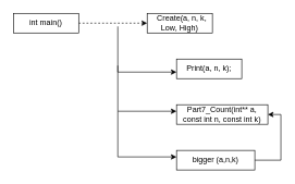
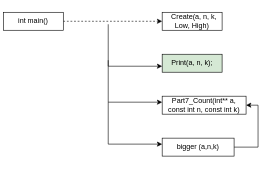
  <mxCell id="0" />
  <mxCell id="1" parent="0" />
  <mxCell id="2" style="edgeStyle=orthogonalEdgeStyle;rounded=0;orthogonalLoop=1;jettySize=auto;html=1;entryX=0;entryY=0.5;entryDx=0;entryDy=0;dashed=1;" edge="1" parent="1" source="3" target="4"><mxGeometry relative="1" as="geometry" /></mxCell>
- <mxCell id="3" value="int main()" style="rounded=0;whiteSpace=wrap;html=1;" vertex="1" parent="1"><mxGeometry x="20" y="20" width="100" height="30" as="geometry" /></mxCell>
- <mxCell id="4" value="&amp;nbsp; Create(a, n, k, Low, High)" style="rounded=0;whiteSpace=wrap;html=1;" vertex="1" parent="1"><mxGeometry x="225" y="20" width="100" height="30" as="geometry" /></mxCell>
- <mxCell id="5" value="Print(a, n, k);" style="rounded=0;whiteSpace=wrap;html=1;" vertex="1" parent="1"><mxGeometry x="270" y="90" width="100" height="30" as="geometry" /></mxCell>
+ <mxCell id="3" value="int main()" style="rounded=0;whiteSpace=wrap;html=1;" vertex="1" parent="1"><mxGeometry x="5" y="20" width="100" height="30" as="geometry" /></mxCell>
+ <mxCell id="4" value="&amp;nbsp; Create(a, n, k, Low, High)" style="rounded=0;whiteSpace=wrap;html=1;" vertex="1" parent="1"><mxGeometry x="270" y="20" width="100" height="30" as="geometry" /></mxCell>
+ <mxCell id="5" value="Print(a, n, k);" style="rounded=0;whiteSpace=wrap;html=1;fillColor=#d5e8d4;" vertex="1" parent="1"><mxGeometry x="270" y="90" width="100" height="30" as="geometry" /></mxCell>
  <mxCell id="6" value="Part7_Count(int** a, const int n, const int k)" style="rounded=0;whiteSpace=wrap;html=1;" vertex="1" parent="1"><mxGeometry x="270" y="160" width="140" height="30" as="geometry" /></mxCell>
  <mxCell id="7" style="edgeStyle=orthogonalEdgeStyle;rounded=0;orthogonalLoop=1;jettySize=auto;html=1;entryX=1;entryY=0.5;entryDx=0;entryDy=0;" edge="1" parent="1" source="8" target="6"><mxGeometry relative="1" as="geometry"><mxPoint x="460" y="170" as="targetPoint" /><Array as="points"><mxPoint x="430" y="245" /><mxPoint x="430" y="175" /></Array></mxGeometry></mxCell>
  <mxCell id="8" value="bigger (a,n,k)" style="rounded=0;whiteSpace=wrap;html=1;" vertex="1" parent="1"><mxGeometry x="270" y="230" width="120" height="30" as="geometry" /></mxCell>
  <mxCell id="9" value="" style="endArrow=classic;html=1;rounded=0;" edge="1" parent="1"><mxGeometry width="50" height="50" relative="1" as="geometry"><mxPoint x="180" y="40" as="sourcePoint" /><mxPoint x="270" y="110" as="targetPoint" /><Array as="points"><mxPoint x="180" y="110" /></Array></mxGeometry></mxCell>
  <mxCell id="10" value="" style="endArrow=classic;html=1;rounded=0;" edge="1" parent="1"><mxGeometry width="50" height="50" relative="1" as="geometry"><mxPoint x="180" y="100" as="sourcePoint" /><mxPoint x="270" y="170" as="targetPoint" /><Array as="points"><mxPoint x="180" y="170" /></Array></mxGeometry></mxCell>
  <mxCell id="11" value="" style="endArrow=classic;html=1;rounded=0;" edge="1" parent="1"><mxGeometry width="50" height="50" relative="1" as="geometry"><mxPoint x="180" y="170" as="sourcePoint" /><mxPoint x="270" y="240" as="targetPoint" /><Array as="points"><mxPoint x="180" y="240" /></Array></mxGeometry></mxCell>
